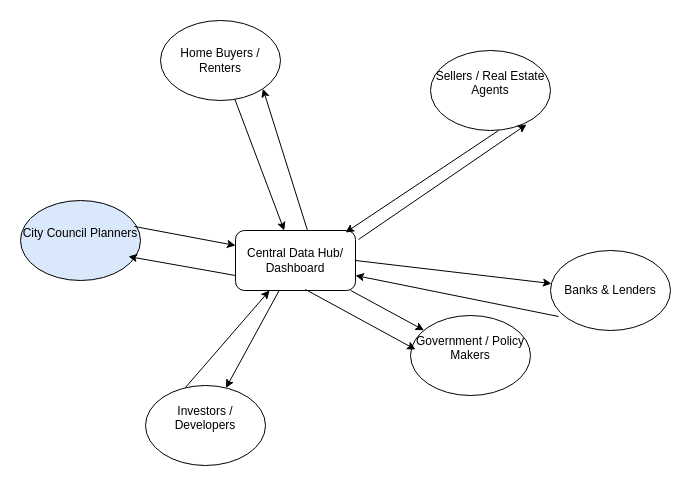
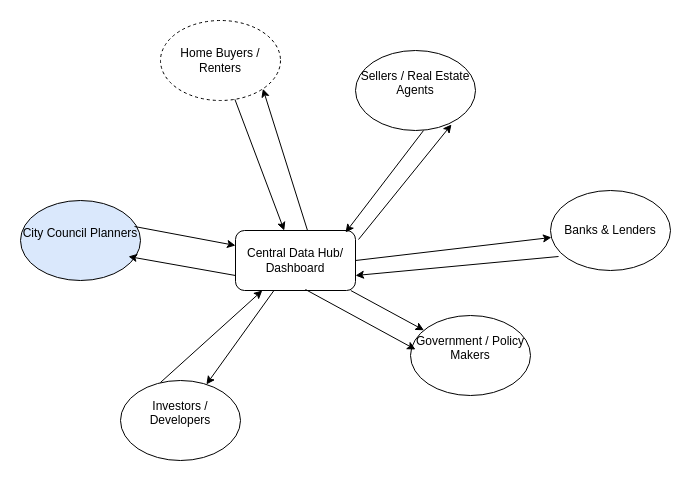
  <mxCell id="0" />
  <mxCell id="1" parent="0" />
  <mxCell id="2" value="Central Data Hub/ Dashboard" style="rounded=1;whiteSpace=wrap;html=1;" vertex="1" parent="1"><mxGeometry x="235" y="230" width="120" height="60" as="geometry" /></mxCell>
- <mxCell id="3" value="Home Buyers / Renters" style="ellipse;whiteSpace=wrap;html=1;" vertex="1" parent="1"><mxGeometry x="160" y="20" width="120" height="80" as="geometry" /></mxCell>
- <mxCell id="4" value="&#10;Sellers / Real Estate Agents &#10;&#10;" style="ellipse;whiteSpace=wrap;html=1;" vertex="1" parent="1"><mxGeometry x="430" y="50" width="120" height="80" as="geometry" /></mxCell>
- <mxCell id="5" value="Banks &amp;amp; Lenders" style="ellipse;whiteSpace=wrap;html=1;" vertex="1" parent="1"><mxGeometry x="550" y="250" width="120" height="80" as="geometry" /></mxCell>
+ <mxCell id="3" value="Home Buyers / Renters" style="ellipse;whiteSpace=wrap;html=1;dashed=1;" vertex="1" parent="1"><mxGeometry x="160" y="20" width="120" height="80" as="geometry" /></mxCell>
+ <mxCell id="4" value="&#10;Sellers / Real Estate Agents &#10;&#10;" style="ellipse;whiteSpace=wrap;html=1;" vertex="1" parent="1"><mxGeometry x="355" y="50" width="120" height="80" as="geometry" /></mxCell>
+ <mxCell id="5" value="Banks &amp;amp; Lenders" style="ellipse;whiteSpace=wrap;html=1;" vertex="1" parent="1"><mxGeometry x="550" y="190" width="120" height="80" as="geometry" /></mxCell>
  <mxCell id="6" value="&#10;Government / Policy Makers&#10;&#10;" style="ellipse;whiteSpace=wrap;html=1;" vertex="1" parent="1"><mxGeometry x="410" y="315" width="120" height="80" as="geometry" /></mxCell>
- <mxCell id="7" value="&#10;Investors / Developers&#10;&#10;" style="ellipse;whiteSpace=wrap;html=1;" vertex="1" parent="1"><mxGeometry x="145" y="385" width="120" height="80" as="geometry" /></mxCell>
+ <mxCell id="7" value="&#10;Investors / Developers&#10;&#10;" style="ellipse;whiteSpace=wrap;html=1;" vertex="1" parent="1"><mxGeometry x="120" y="380" width="120" height="80" as="geometry" /></mxCell>
  <mxCell id="8" value="&#10;City Council Planners&#10;&#10;" style="ellipse;whiteSpace=wrap;html=1;fillColor=#dae8fc;" vertex="1" parent="1"><mxGeometry x="20" y="200" width="120" height="80" as="geometry" /></mxCell>
  <mxCell id="9" value="" style="endArrow=classic;html=1;rounded=0;" edge="1" parent="1" source="3" target="2"><mxGeometry width="50" height="50" relative="1" as="geometry"><mxPoint x="200" y="180" as="sourcePoint" /><mxPoint x="250" y="130" as="targetPoint" /></mxGeometry></mxCell>
  <mxCell id="10" value="" style="endArrow=classic;html=1;rounded=0;exitX=0.6;exitY=0;exitDx=0;exitDy=0;exitPerimeter=0;entryX=1;entryY=1;entryDx=0;entryDy=0;" edge="1" parent="1" source="2" target="3"><mxGeometry width="50" height="50" relative="1" as="geometry"><mxPoint x="410" y="180" as="sourcePoint" /><mxPoint x="460" y="130" as="targetPoint" /></mxGeometry></mxCell>
  <mxCell id="11" value="" style="endArrow=classic;html=1;rounded=0;exitX=1.025;exitY=0.15;exitDx=0;exitDy=0;exitPerimeter=0;entryX=0.8;entryY=0.925;entryDx=0;entryDy=0;entryPerimeter=0;" edge="1" parent="1" source="2" target="4"><mxGeometry width="50" height="50" relative="1" as="geometry"><mxPoint x="465" y="240" as="sourcePoint" /><mxPoint x="515" y="190" as="targetPoint" /></mxGeometry></mxCell>
  <mxCell id="12" value="" style="endArrow=classic;html=1;rounded=0;exitX=0.567;exitY=1;exitDx=0;exitDy=0;exitPerimeter=0;entryX=0.917;entryY=0.033;entryDx=0;entryDy=0;entryPerimeter=0;" edge="1" parent="1" source="4" target="2"><mxGeometry width="50" height="50" relative="1" as="geometry"><mxPoint x="330" y="320" as="sourcePoint" /><mxPoint x="380" y="270" as="targetPoint" /></mxGeometry></mxCell>
  <mxCell id="13" value="" style="endArrow=classic;html=1;rounded=0;exitX=0.067;exitY=0.825;exitDx=0;exitDy=0;entryX=1;entryY=0.75;entryDx=0;entryDy=0;exitPerimeter=0;" edge="1" parent="1" source="5" target="2"><mxGeometry width="50" height="50" relative="1" as="geometry"><mxPoint x="330" y="320" as="sourcePoint" /><mxPoint x="380" y="270" as="targetPoint" /></mxGeometry></mxCell>
  <mxCell id="14" value="" style="endArrow=classic;html=1;rounded=0;exitX=1;exitY=0.5;exitDx=0;exitDy=0;" edge="1" parent="1" source="2" target="5"><mxGeometry width="50" height="50" relative="1" as="geometry"><mxPoint x="330" y="320" as="sourcePoint" /><mxPoint x="380" y="270" as="targetPoint" /></mxGeometry></mxCell>
  <mxCell id="15" value="" style="endArrow=classic;html=1;rounded=0;exitX=0.583;exitY=0.983;exitDx=0;exitDy=0;entryX=0.042;entryY=0.425;entryDx=0;entryDy=0;entryPerimeter=0;exitPerimeter=0;" edge="1" parent="1" source="2" target="6"><mxGeometry width="50" height="50" relative="1" as="geometry"><mxPoint x="310" y="445" as="sourcePoint" /><mxPoint x="360" y="395" as="targetPoint" /></mxGeometry></mxCell>
  <mxCell id="16" value="" style="endArrow=classic;html=1;rounded=0;" edge="1" parent="1" source="2" target="6"><mxGeometry width="50" height="50" relative="1" as="geometry"><mxPoint x="330" y="320" as="sourcePoint" /><mxPoint x="380" y="270" as="targetPoint" /></mxGeometry></mxCell>
  <mxCell id="17" value="" style="endArrow=classic;html=1;rounded=0;exitX=0.95;exitY=0.325;exitDx=0;exitDy=0;exitPerimeter=0;entryX=0;entryY=0.25;entryDx=0;entryDy=0;" edge="1" parent="1" source="8" target="2"><mxGeometry width="50" height="50" relative="1" as="geometry"><mxPoint x="330" y="320" as="sourcePoint" /><mxPoint x="380" y="270" as="targetPoint" /></mxGeometry></mxCell>
  <mxCell id="18" value="" style="endArrow=classic;html=1;rounded=0;entryX=0.9;entryY=0.7;entryDx=0;entryDy=0;entryPerimeter=0;exitX=0;exitY=0.75;exitDx=0;exitDy=0;" edge="1" parent="1" source="2" target="8"><mxGeometry width="50" height="50" relative="1" as="geometry"><mxPoint x="330" y="320" as="sourcePoint" /><mxPoint x="380" y="270" as="targetPoint" /></mxGeometry></mxCell>
  <mxCell id="19" value="" style="endArrow=classic;html=1;rounded=0;" edge="1" parent="1" source="2" target="7"><mxGeometry width="50" height="50" relative="1" as="geometry"><mxPoint x="330" y="320" as="sourcePoint" /><mxPoint x="380" y="270" as="targetPoint" /></mxGeometry></mxCell>
  <mxCell id="20" value="" style="endArrow=classic;html=1;rounded=0;exitX=0.333;exitY=0.025;exitDx=0;exitDy=0;exitPerimeter=0;" edge="1" parent="1" source="7" target="2"><mxGeometry width="50" height="50" relative="1" as="geometry"><mxPoint x="330" y="320" as="sourcePoint" /><mxPoint x="380" y="270" as="targetPoint" /></mxGeometry></mxCell>
